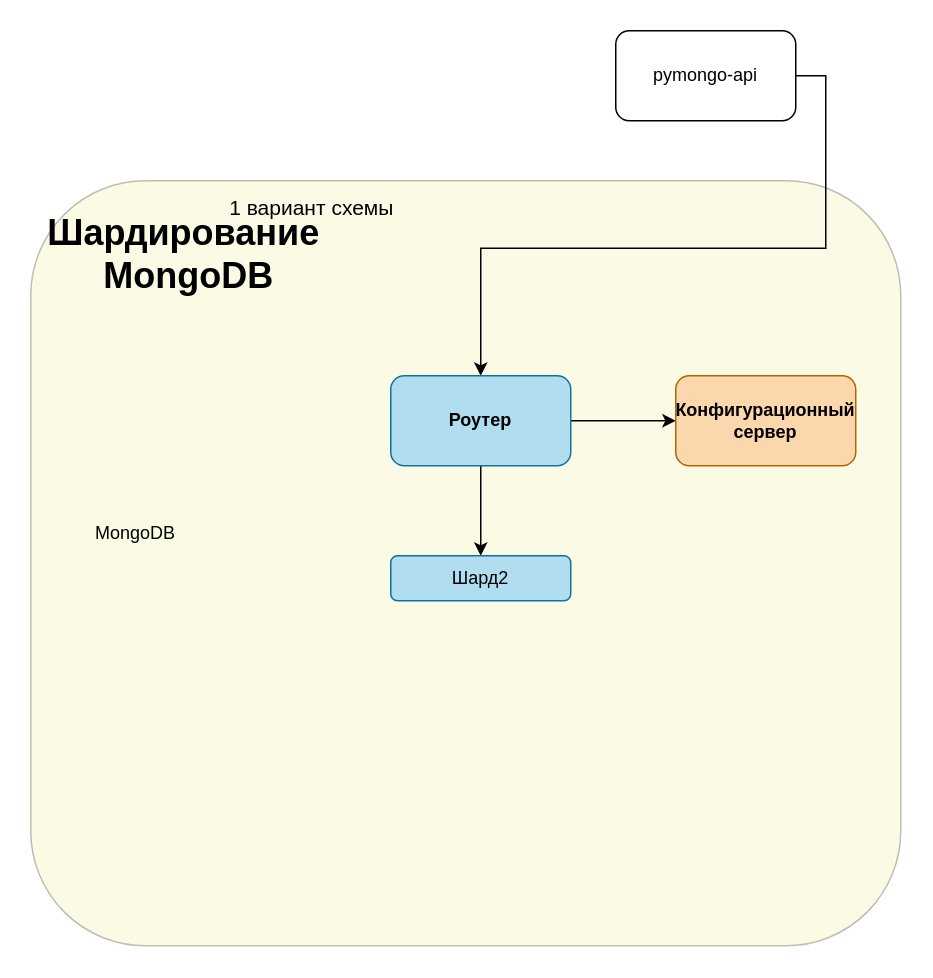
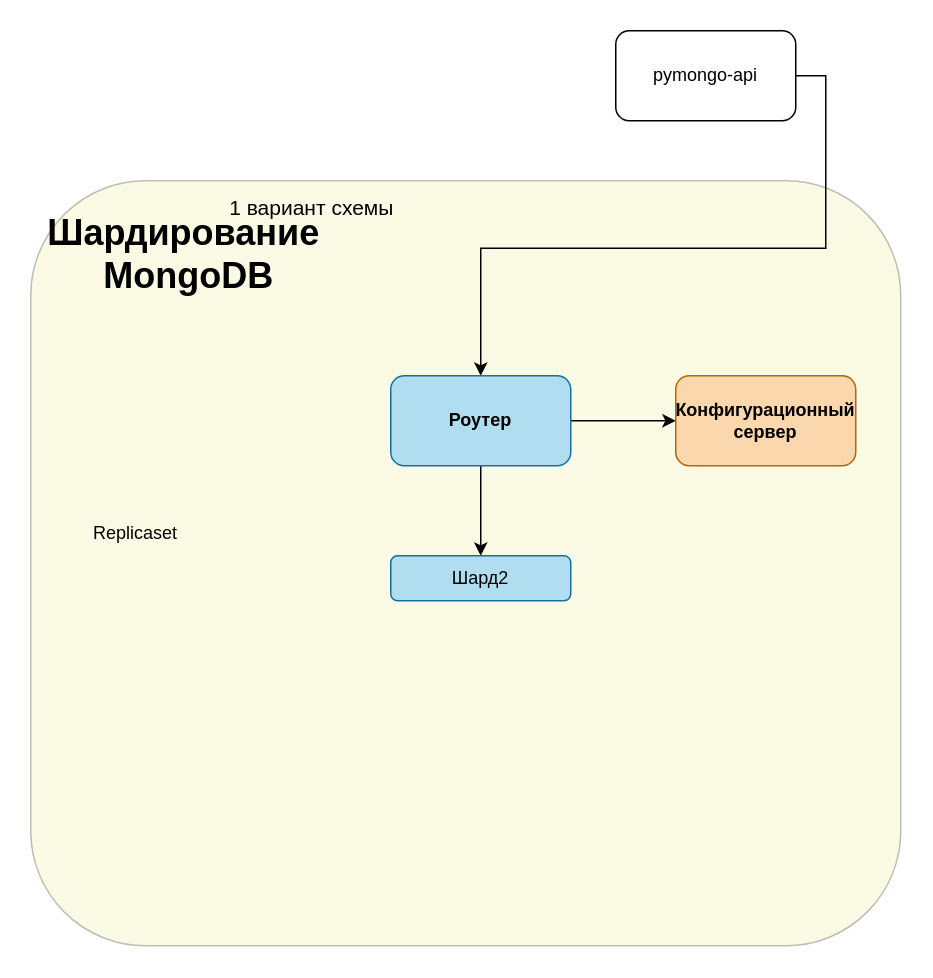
  <mxCell id="0" />
  <mxCell id="1" parent="0" />
  <mxCell id="2" value="" style="rounded=1;whiteSpace=wrap;html=1;fontColor=none;noLabel=1;labelBackgroundColor=#fffb85;textOpacity=50;fillStyle=solid;gradientColor=none;gradientDirection=north;fillColor=#eef099;shadow=0;glass=0;opacity=25;" parent="1" vertex="1"><mxGeometry x="20" y="120" width="580" height="510" as="geometry" /></mxCell>
  <mxCell id="3" value="pymongo-api" style="rounded=1;whiteSpace=wrap;html=1;" parent="1" vertex="1"><mxGeometry x="410" y="20" width="120" height="60" as="geometry" /></mxCell>
  <mxCell id="4" style="edgeStyle=orthogonalEdgeStyle;rounded=0;orthogonalLoop=1;jettySize=auto;html=1;exitX=1;exitY=0.5;exitDx=0;exitDy=0;entryX=0.5;entryY=0;entryDx=0;entryDy=0;" parent="1" source="3" target="7" edge="1"><mxGeometry relative="1" as="geometry" /></mxCell>
  <mxCell id="5" value="" style="edgeStyle=orthogonalEdgeStyle;rounded=0;orthogonalLoop=1;jettySize=auto;html=1;" parent="1" source="7" target="8" edge="1"><mxGeometry relative="1" as="geometry" /></mxCell>
  <mxCell id="6" value="" style="edgeStyle=orthogonalEdgeStyle;rounded=0;orthogonalLoop=1;jettySize=auto;html=1;entryX=0;entryY=0.5;entryDx=0;entryDy=0;" parent="1" source="7" target="9" edge="1"><mxGeometry relative="1" as="geometry" /></mxCell>
  <mxCell id="7" value="&lt;b&gt;Роутер&lt;/b&gt;" style="rounded=1;whiteSpace=wrap;html=1;fillColor=#b1ddf0;strokeColor=#10739e;" parent="1" vertex="1"><mxGeometry x="260" y="250" width="120" height="60" as="geometry" /></mxCell>
  <mxCell id="8" value="Шард2" style="rounded=1;whiteSpace=wrap;html=1;fillColor=#b1ddf0;strokeColor=#10739e;" parent="1" vertex="1"><mxGeometry x="260" y="370" width="120" height="30" as="geometry" /></mxCell>
  <mxCell id="9" value="&lt;b&gt;Конфигурационный сервер&lt;/b&gt;" style="rounded=1;whiteSpace=wrap;html=1;fillColor=#fad7ac;strokeColor=#b46504;" parent="1" vertex="1"><mxGeometry x="450" y="250" width="120" height="60" as="geometry" /></mxCell>
- <mxCell id="10" value="MongoDB" style="text;html=1;strokeColor=none;fillColor=none;align=center;verticalAlign=middle;whiteSpace=wrap;rounded=0;" parent="1" vertex="1"><mxGeometry x="60" y="340" width="60" height="30" as="geometry" /></mxCell>
+ <mxCell id="10" value="Replicaset" style="text;html=1;strokeColor=none;fillColor=none;align=center;verticalAlign=middle;whiteSpace=wrap;rounded=0;" parent="1" vertex="1"><mxGeometry x="60" y="340" width="60" height="30" as="geometry" /></mxCell>
  <mxCell id="11" value="Шардирование&amp;nbsp;&lt;br&gt;MongoDB" style="text;strokeColor=none;fillColor=none;html=1;fontSize=24;fontStyle=1;verticalAlign=middle;align=center;" parent="1" vertex="1"><mxGeometry x="75" y="149" width="100" height="40" as="geometry" /></mxCell>
  <mxCell id="12" value="1 вариант схемы" style="text;strokeColor=none;fillColor=none;html=1;fontSize=14;fontStyle=0;verticalAlign=middle;align=center;" parent="1" vertex="1"><mxGeometry x="157" y="118" width="100" height="40" as="geometry" /></mxCell>
